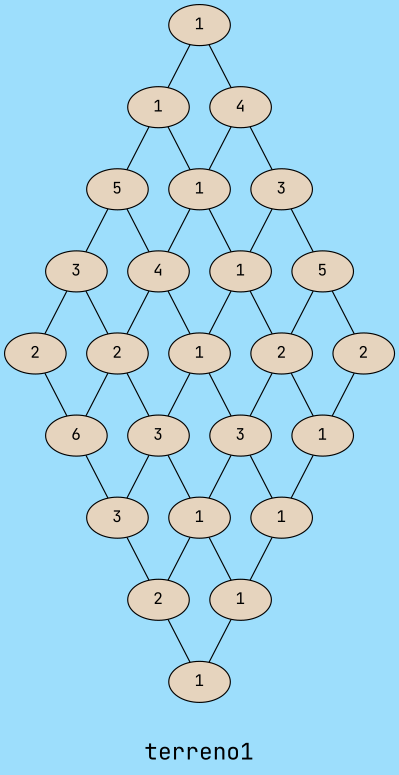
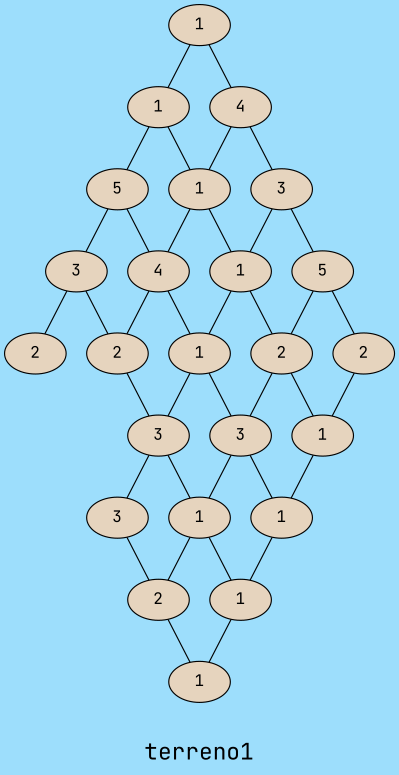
  digraph {
    bgcolor="#9DDEFC"
    fontsize=20
    label=terreno1
    rank=same
    fontname="JetBrains Mono"
    node [fillcolor="#E6D4BE" shape=ellipse style=filled fontname="JetBrains Mono"]
    edge [arrowhead=none fontname="JetBrains Mono"]
    n1 [label=1]
    n2 [label=1]
    n3 [label=4]
    n4 [label=5]
    n5 [label=1]
    n6 [label=3]
    n7 [label=4]
    n8 [label=2]
    n9 [label=2]
-   n10 [label=6]
    n11 [label=3]
    n12 [label=1]
    n13 [label=1]
    n14 [label=3]
    n15 [label=3]
    n16 [label=5]
    n17 [label=2]
    n18 [label=3]
    n19 [label=1]
    n20 [label=2]
    n21 [label=2]
    n22 [label=1]
    n23 [label=1]
    n24 [label=1]
    n25 [label=1]
    n1 -> n2
    n1 -> n3
    n2 -> n4
    n2 -> n5
    n3 -> n5
    n3 -> n11
    n4 -> n6
    n4 -> n7
    n5 -> n7
    n5 -> n12
    n6 -> n8
    n6 -> n9
    n7 -> n9
    n7 -> n13
-   n8 -> n10
-   n9 -> n10
    n9 -> n14
-   n10 -> n15
    n11 -> n12
    n11 -> n16
    n12 -> n13
    n12 -> n17
    n13 -> n14
    n13 -> n18
    n14 -> n15
    n14 -> n19
    n15 -> n20
    n16 -> n17
    n16 -> n21
    n17 -> n18
    n17 -> n22
    n18 -> n19
    n18 -> n23
    n19 -> n20
    n19 -> n24
    n20 -> n25
    n21 -> n22
    n22 -> n23
    n23 -> n24
    n24 -> n25
  }
